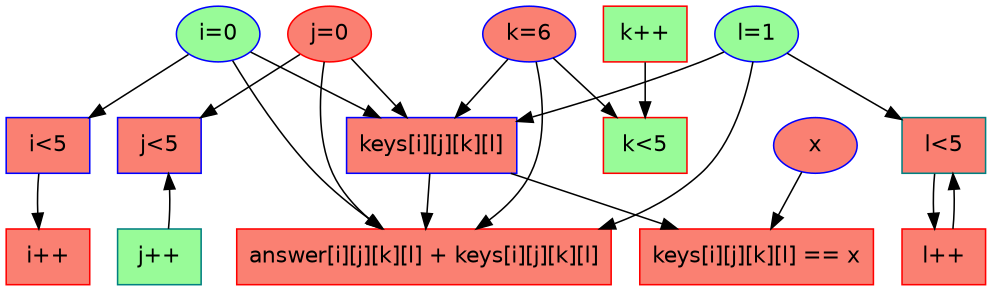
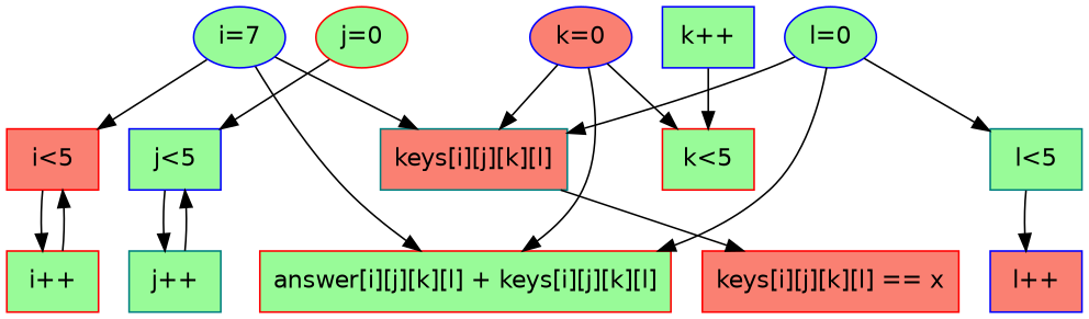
  digraph {
    fontname="DejaVu Sans"
    node [color=blue fillcolor=palegreen fontname="DejaVu Sans" shape=box style=filled]
    edge [fontname="DejaVu Sans"]
-   n1 [label="i=0" shape=ellipse]
-   n2 [fillcolor=salmon label="i<5"]
-   n3 [fillcolor=salmon label="keys[i][j][k][l]"]
-   n4 [color=red fillcolor=salmon label="answer[i][j][k][l] + keys[i][j][k][l]"]
-   n5 [color=red fillcolor=salmon label="i++"]
+   n1 [label="i=7" shape=ellipse]
+   n2 [color=red fillcolor=salmon label="i<5"]
+   n3 [color=teal fillcolor=salmon label="keys[i][j][k][l]"]
+   n4 [color=red label="answer[i][j][k][l] + keys[i][j][k][l]"]
+   n5 [color=red label="i++"]
    n6 [color=red fillcolor=salmon label="keys[i][j][k][l] == x"]
-   n7 [color=red fillcolor=salmon label="j=0" shape=ellipse]
-   n8 [fillcolor=salmon label="j<5"]
+   n7 [color=red label="j=0" shape=ellipse]
+   n8 [label="j<5"]
    n9 [color=teal label="j++"]
-   n10 [fillcolor=salmon label="k=6" shape=ellipse]
+   n10 [fillcolor=salmon label="k=0" shape=ellipse]
    n11 [color=red label="k<5"]
-   n12 [label="l=1" shape=ellipse]
-   n13 [color=teal fillcolor=salmon label="l<5"]
-   n14 [color=red fillcolor=salmon label="l++"]
-   n15 [fillcolor=salmon label=x shape=ellipse]
-   n16 [color=red label="k++"]
+   n12 [label="l=0" shape=ellipse]
+   n13 [color=teal label="l<5"]
+   n14 [fillcolor=salmon label="l++"]
+   n16 [label="k++"]
    n1 -> n2
    n1 -> n3
    n1 -> n4
    n2 -> n5
-   n3 -> n4
    n3 -> n6
-   n7 -> n3
-   n7 -> n4
+   n5 -> n2
    n7 -> n8
+   n8 -> n9
    n9 -> n8
    n10 -> n3
    n10 -> n4
    n10 -> n11
    n12 -> n3
    n12 -> n4
    n12 -> n13
    n13 -> n14
-   n14 -> n13
-   n15 -> n6
    n16 -> n11
  }
